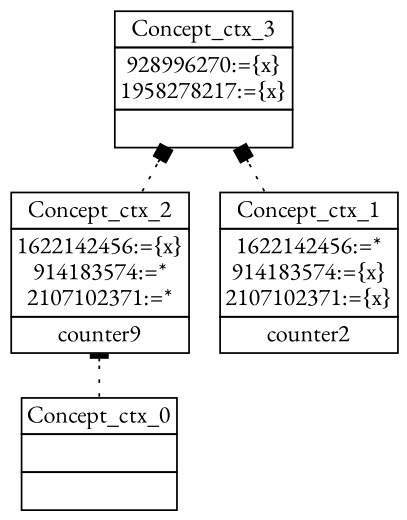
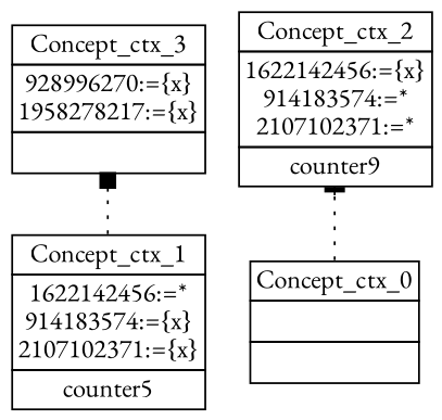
  digraph {
    fontname="EB Garamond"
    nodesep=0.2
    rankdir=BT
    ranksep=0.3
    node [fontname="EB Garamond" margin="0.03,0.03" shape=none]
    edge [arrowhead=box fontname="EB Garamond" headport=p style=dotted tailport=p]
    n1 [label=<<table border="0" cellborder="1" cellspacing="0" port="p"><tr><td>Concept_ctx_3</td></tr><tr><td>928996270:={x}<br/>1958278217:={x}<br/></td></tr><tr><td><br/></td></tr></table>>]
    n2 [label=<<table border="0" cellborder="1" cellspacing="0" port="p"><tr><td>Concept_ctx_2</td></tr><tr><td>1622142456:={x}<br/>914183574:=*<br/>2107102371:=*<br/></td></tr><tr><td>counter9<br/></td></tr></table>>]
    n3 [label=<<table border="0" cellborder="1" cellspacing="0" port="p"><tr><td>Concept_ctx_0</td></tr><tr><td><br/></td></tr><tr><td><br/></td></tr></table>>]
-   n4 [label=<<table border="0" cellborder="1" cellspacing="0" port="p"><tr><td>Concept_ctx_1</td></tr><tr><td>1622142456:=*<br/>914183574:={x}<br/>2107102371:={x}<br/></td></tr><tr><td>counter2<br/></td></tr></table>>]
-   n2 -> n1
+   n4 [label=<<table border="0" cellborder="1" cellspacing="0" port="p"><tr><td>Concept_ctx_1</td></tr><tr><td>1622142456:=*<br/>914183574:={x}<br/>2107102371:={x}<br/></td></tr><tr><td>counter5<br/></td></tr></table>>]
    n3 -> n2 [arrowhead=tee]
    n4 -> n1
  }
